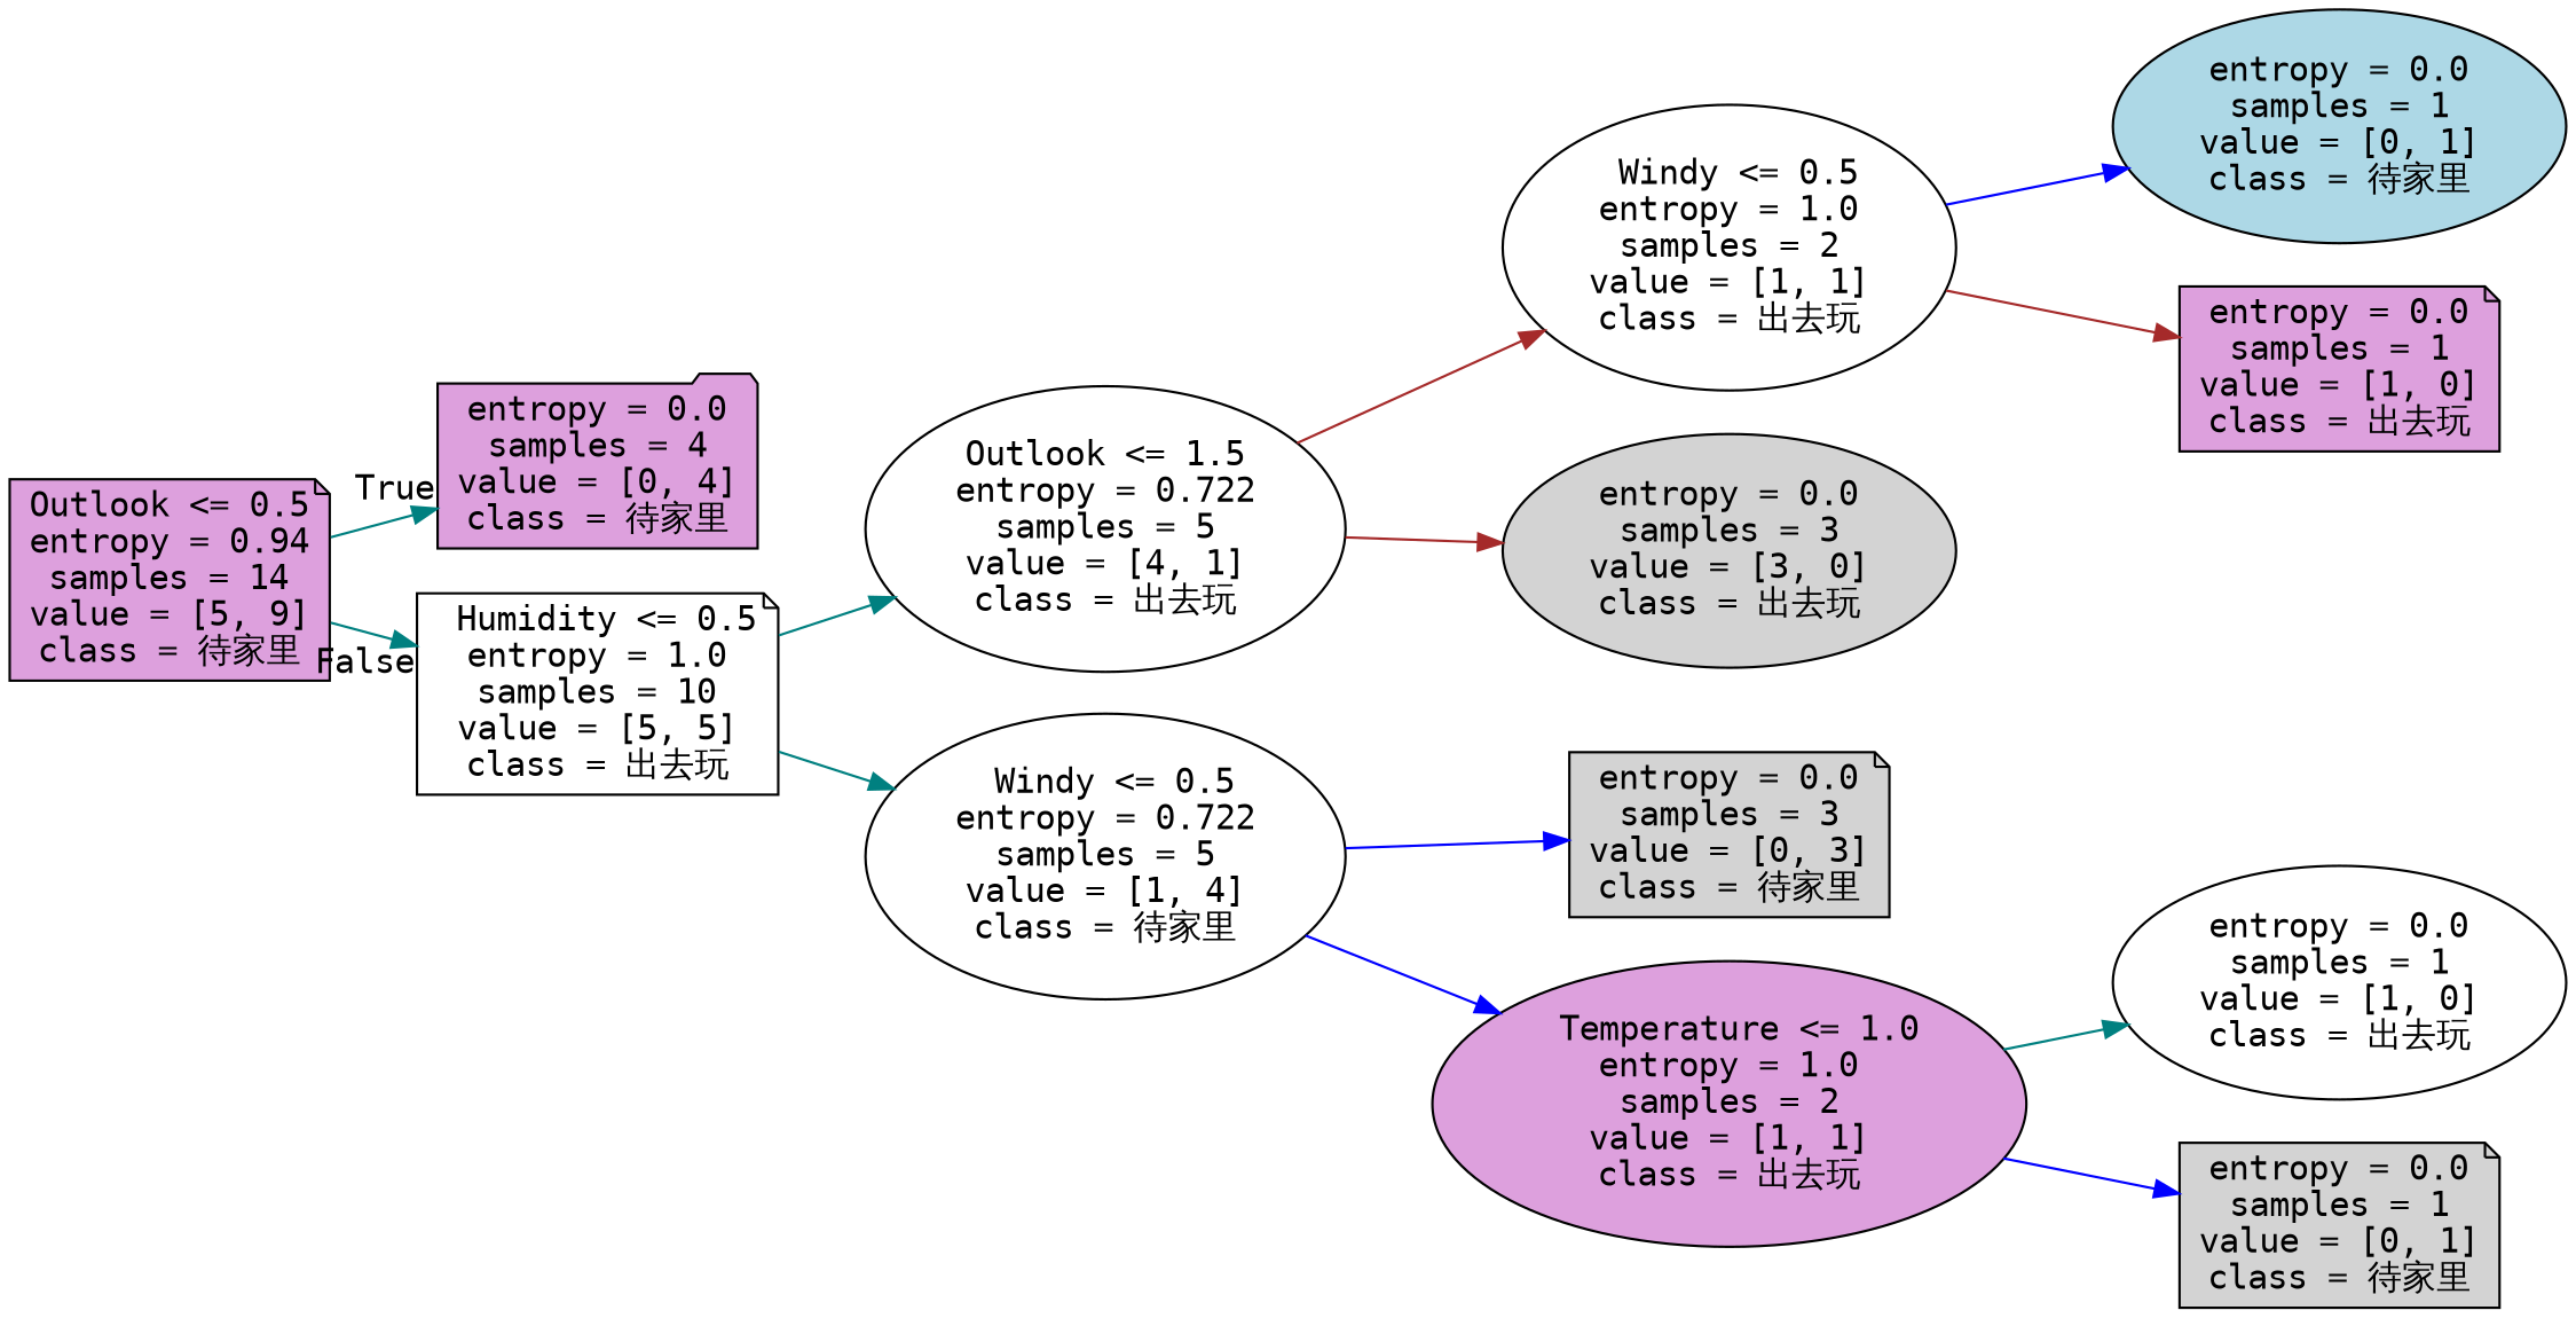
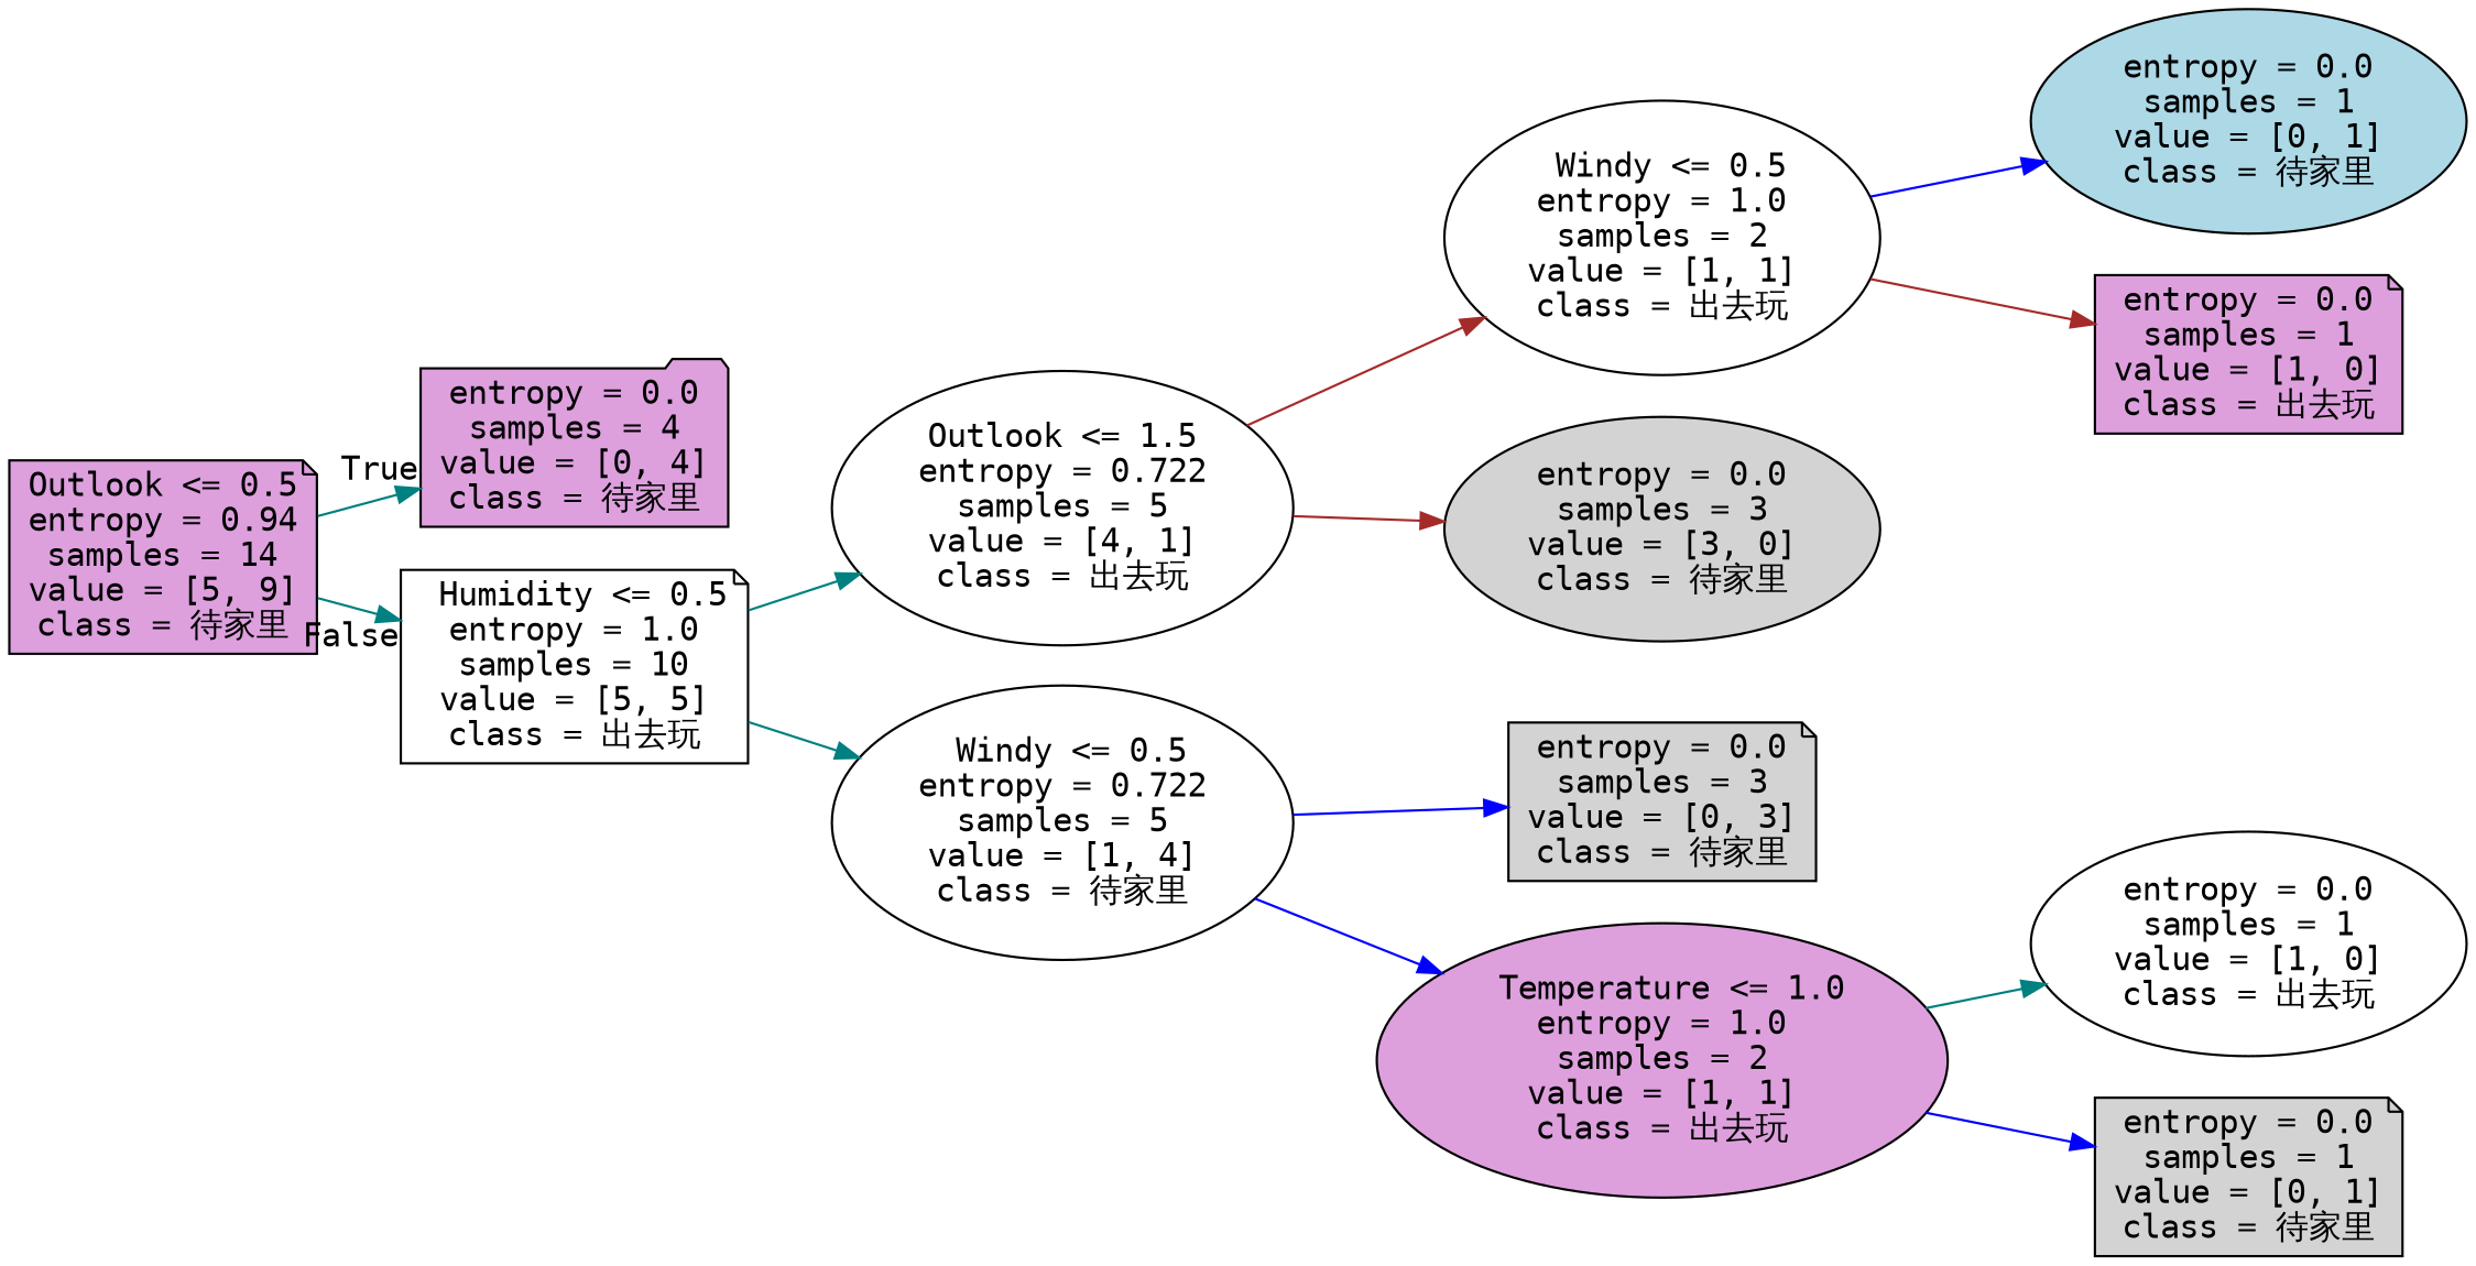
  digraph {
    rankdir=LR
    node [color=black fillcolor=white fontname=NSimSun shape=ellipse style="filled, rounded"]
    edge [fontname=NSimSun color=teal]
    n1 [fillcolor=plum label="Outlook <= 0.5\nentropy = 0.94\nsamples = 14\nvalue = [5, 9]\nclass = 待家里" shape=note]
    n2 [fillcolor=plum label="entropy = 0.0\nsamples = 4\nvalue = [0, 4]\nclass = 待家里" shape=folder]
    n3 [label=" Humidity <= 0.5\nentropy = 1.0\nsamples = 10\nvalue = [5, 5]\nclass = 出去玩" shape=note]
    n4 [label="Outlook <= 1.5\nentropy = 0.722\nsamples = 5\nvalue = [4, 1]\nclass = 出去玩"]
    n5 [label=" Windy <= 0.5\nentropy = 0.722\nsamples = 5\nvalue = [1, 4]\nclass = 待家里"]
    n6 [label=" Windy <= 0.5\nentropy = 1.0\nsamples = 2\nvalue = [1, 1]\nclass = 出去玩"]
-   n7 [fillcolor=lightgrey label="entropy = 0.0\nsamples = 3\nvalue = [3, 0]\nclass = 出去玩"]
+   n7 [fillcolor=lightgrey label="entropy = 0.0\nsamples = 3\nvalue = [3, 0]\nclass = 待家里"]
    n8 [fillcolor=lightblue label="entropy = 0.0\nsamples = 1\nvalue = [0, 1]\nclass = 待家里"]
    n9 [fillcolor=plum label="entropy = 0.0\nsamples = 1\nvalue = [1, 0]\nclass = 出去玩" shape=note]
    n10 [fillcolor=lightgrey label="entropy = 0.0\nsamples = 3\nvalue = [0, 3]\nclass = 待家里" shape=note]
    n11 [fillcolor=plum label=" Temperature <= 1.0\nentropy = 1.0\nsamples = 2\nvalue = [1, 1]\nclass = 出去玩"]
    n12 [label="entropy = 0.0\nsamples = 1\nvalue = [1, 0]\nclass = 出去玩"]
    n13 [fillcolor=lightgrey label="entropy = 0.0\nsamples = 1\nvalue = [0, 1]\nclass = 待家里" shape=note]
    n1 -> n2 [headlabel=True labelangle=45 labeldistance=2.5]
    n1 -> n3 [headlabel=False labelangle=-45 labeldistance=2.5]
    n3 -> n4
    n3 -> n5
    n4 -> n6 [color=brown]
    n4 -> n7 [color=brown]
    n5 -> n10 [color=blue]
    n5 -> n11 [color=blue]
    n6 -> n8 [color=blue]
    n6 -> n9 [color=brown]
    n11 -> n12
    n11 -> n13 [color=blue]
  }
